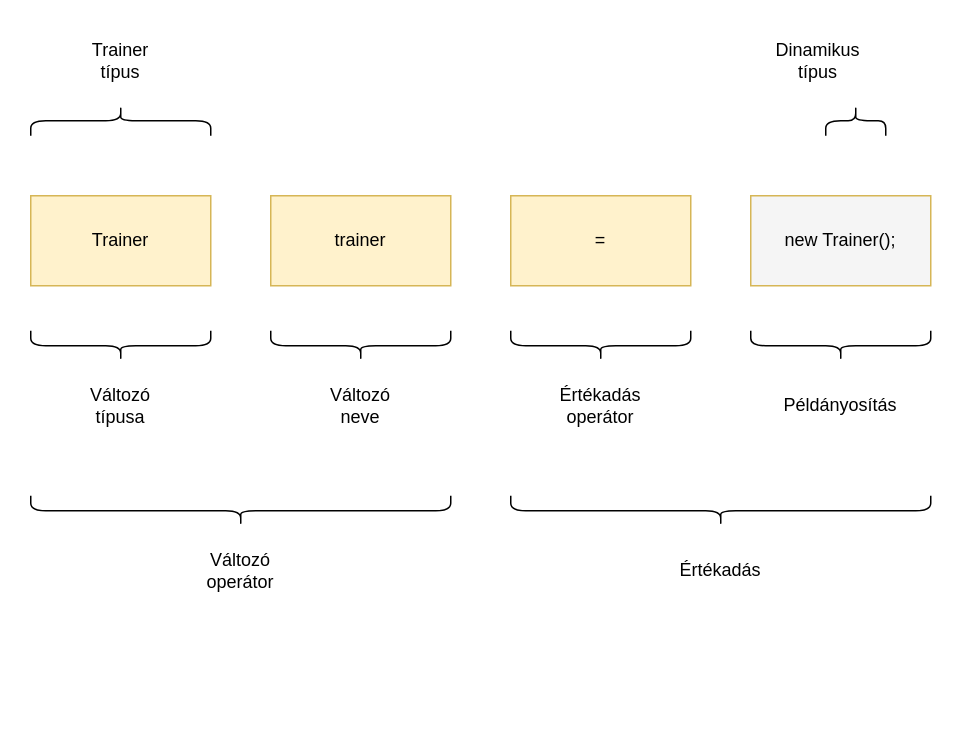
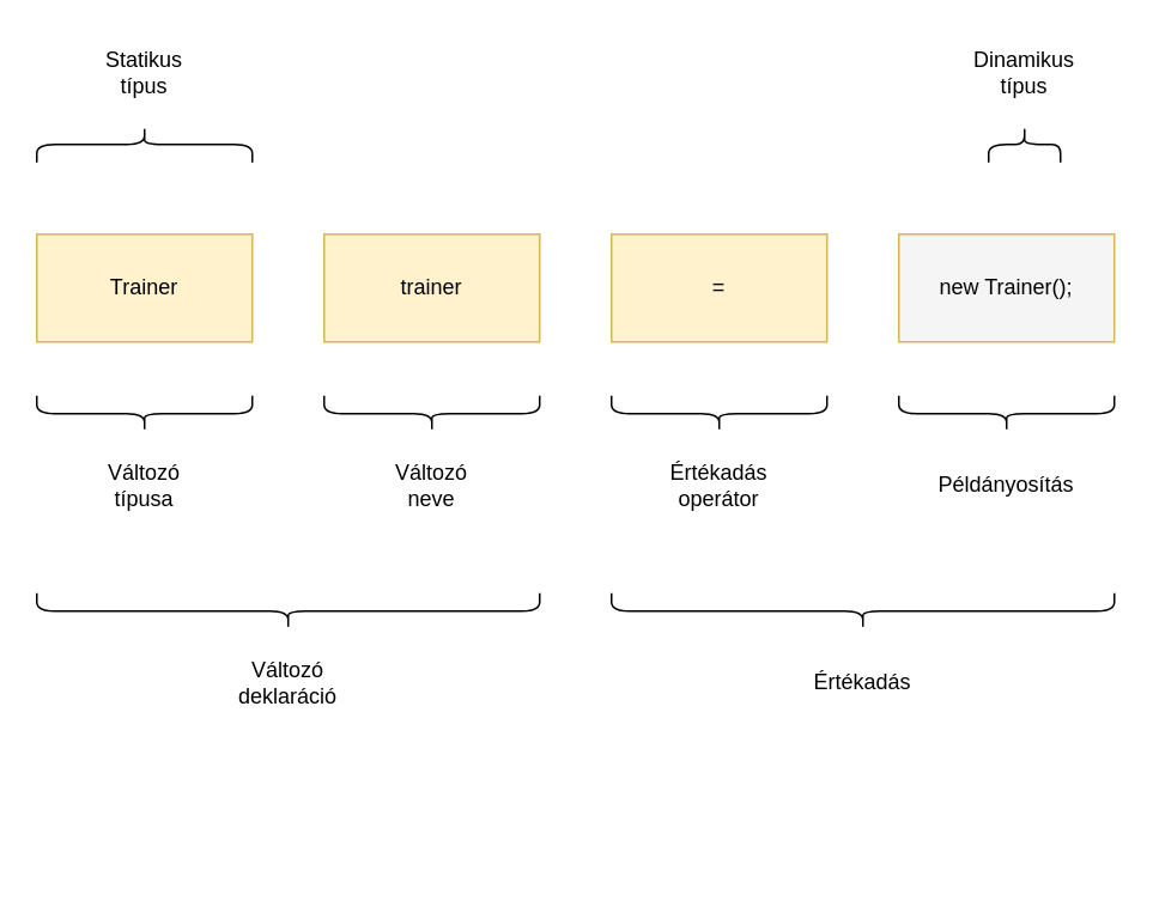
  <mxCell id="0" />
  <mxCell id="1" parent="0" />
  <mxCell id="2" value="Trainer" style="rounded=0;whiteSpace=wrap;html=1;fillColor=#fff2cc;strokeColor=#d6b656;" vertex="1" parent="1"><mxGeometry x="20" y="130" width="120" height="60" as="geometry" /></mxCell>
  <mxCell id="3" value="trainer" style="rounded=0;whiteSpace=wrap;html=1;fillColor=#fff2cc;strokeColor=#d6b656;" vertex="1" parent="1"><mxGeometry x="180" y="130" width="120" height="60" as="geometry" /></mxCell>
  <mxCell id="4" value="=" style="rounded=0;whiteSpace=wrap;html=1;fillColor=#fff2cc;strokeColor=#d6b656;" vertex="1" parent="1"><mxGeometry x="340" y="130" width="120" height="60" as="geometry" /></mxCell>
  <mxCell id="5" value="new Trainer();" style="rounded=0;whiteSpace=wrap;html=1;fillColor=#f5f5f5;strokeColor=#d6b656;" vertex="1" parent="1"><mxGeometry x="500" y="130" width="120" height="60" as="geometry" /></mxCell>
  <mxCell id="6" value="" style="shape=curlyBracket;whiteSpace=wrap;html=1;rounded=1;rotation=-90;" vertex="1" parent="1"><mxGeometry x="70" y="170" width="20" height="120" as="geometry" /></mxCell>
  <mxCell id="7" value="Változó típusa" style="text;html=1;strokeColor=none;fillColor=none;align=center;verticalAlign=middle;whiteSpace=wrap;rounded=0;" vertex="1" parent="1"><mxGeometry x="60" y="260" width="40" height="20" as="geometry" /></mxCell>
  <mxCell id="8" value="" style="shape=curlyBracket;whiteSpace=wrap;html=1;rounded=1;rotation=-90;" vertex="1" parent="1"><mxGeometry x="230" y="170" width="20" height="120" as="geometry" /></mxCell>
  <mxCell id="9" value="Változó neve" style="text;html=1;strokeColor=none;fillColor=none;align=center;verticalAlign=middle;whiteSpace=wrap;rounded=0;" vertex="1" parent="1"><mxGeometry x="220" y="260" width="40" height="20" as="geometry" /></mxCell>
  <mxCell id="10" value="Értékadás operátor" style="text;html=1;strokeColor=none;fillColor=none;align=center;verticalAlign=middle;whiteSpace=wrap;rounded=0;" vertex="1" parent="1"><mxGeometry x="380" y="260" width="40" height="20" as="geometry" /></mxCell>
  <mxCell id="11" value="" style="shape=curlyBracket;whiteSpace=wrap;html=1;rounded=1;rotation=-90;" vertex="1" parent="1"><mxGeometry x="390" y="170" width="20" height="120" as="geometry" /></mxCell>
  <mxCell id="12" value="" style="shape=curlyBracket;whiteSpace=wrap;html=1;rounded=1;rotation=-90;" vertex="1" parent="1"><mxGeometry x="550" y="170" width="20" height="120" as="geometry" /></mxCell>
  <mxCell id="13" value="Példányosítás" style="text;html=1;strokeColor=none;fillColor=none;align=center;verticalAlign=middle;whiteSpace=wrap;rounded=0;" vertex="1" parent="1"><mxGeometry x="540" y="260" width="40" height="20" as="geometry" /></mxCell>
  <mxCell id="14" value="" style="shape=curlyBracket;whiteSpace=wrap;html=1;rounded=1;rotation=-90;" vertex="1" parent="1"><mxGeometry x="150" y="200" width="20" height="280" as="geometry" /></mxCell>
- <mxCell id="15" value="Változó operátor" style="text;html=1;strokeColor=none;fillColor=none;align=center;verticalAlign=middle;whiteSpace=wrap;rounded=0;" vertex="1" parent="1"><mxGeometry x="140" y="370" width="40" height="20" as="geometry" /></mxCell>
+ <mxCell id="15" value="Változó deklaráció" style="text;html=1;strokeColor=none;fillColor=none;align=center;verticalAlign=middle;whiteSpace=wrap;rounded=0;" vertex="1" parent="1"><mxGeometry x="140" y="370" width="40" height="20" as="geometry" /></mxCell>
  <mxCell id="16" value="" style="shape=curlyBracket;whiteSpace=wrap;html=1;rounded=1;rotation=-90;" vertex="1" parent="1"><mxGeometry x="470" y="200" width="20" height="280" as="geometry" /></mxCell>
  <mxCell id="17" value="Értékadás" style="text;html=1;strokeColor=none;fillColor=none;align=center;verticalAlign=middle;whiteSpace=wrap;rounded=0;" vertex="1" parent="1"><mxGeometry x="460" y="370" width="40" height="20" as="geometry" /></mxCell>
  <mxCell id="18" value="" style="shape=curlyBracket;whiteSpace=wrap;html=1;rounded=1;flipH=1;rotation=-90;" vertex="1" parent="1"><mxGeometry x="70" y="20" width="20" height="120" as="geometry" /></mxCell>
- <mxCell id="19" value="Trainer típus" style="text;html=1;strokeColor=none;fillColor=none;align=center;verticalAlign=middle;whiteSpace=wrap;rounded=0;" vertex="1" parent="1"><mxGeometry x="60" y="30" width="40" height="20" as="geometry" /></mxCell>
- <mxCell id="20" value="Dinamikus típus" style="text;html=1;strokeColor=none;fillColor=none;align=center;verticalAlign=middle;whiteSpace=wrap;rounded=0;" vertex="1" parent="1"><mxGeometry x="525" y="30" width="40" height="20" as="geometry" /></mxCell>
+ <mxCell id="19" value="Statikus típus" style="text;html=1;strokeColor=none;fillColor=none;align=center;verticalAlign=middle;whiteSpace=wrap;rounded=0;" vertex="1" parent="1"><mxGeometry x="60" y="30" width="40" height="20" as="geometry" /></mxCell>
+ <mxCell id="20" value="Dinamikus típus" style="text;html=1;strokeColor=none;fillColor=none;align=center;verticalAlign=middle;whiteSpace=wrap;rounded=0;" vertex="1" parent="1"><mxGeometry x="550" y="30" width="40" height="20" as="geometry" /></mxCell>
  <mxCell id="21" value="" style="shape=curlyBracket;whiteSpace=wrap;html=1;rounded=1;flipH=1;rotation=-90;" vertex="1" parent="1"><mxGeometry x="560" y="60" width="20" height="40" as="geometry" /></mxCell>
